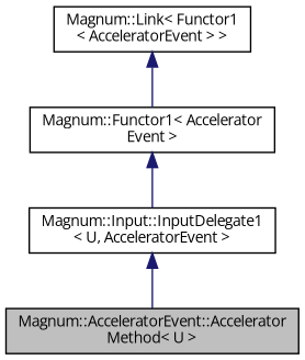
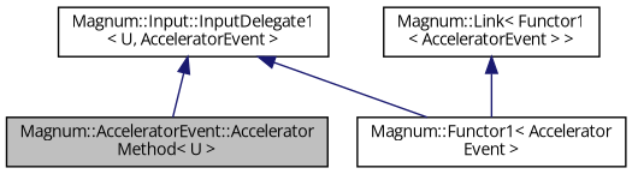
  digraph {
    fontname="Open Sans"
    node [color=black fillcolor=white fontname="Open Sans" fontsize=10 shape=record style=filled]
    edge [color=midnightblue dir=back fontname="Open Sans" fontsize=10 labelfontname=Helvetica labelfontsize=10 style=solid]
    n1 [fillcolor=grey75 fontcolor=black height=0.2 label="Magnum::AcceleratorEvent::Accelerator\lMethod\< U \>" width=0.4]
    n2 [height=0.2 label="Magnum::Input::InputDelegate1\l\< U, AcceleratorEvent \>" width=0.4]
    n3 [height=0.2 label="Magnum::Functor1\< Accelerator\lEvent \>" width=0.4]
    n4 [height=0.2 label="Magnum::Link\< Functor1\l\< AcceleratorEvent \> \>" width=0.4]
    n2 -> n1
-   n3 -> n2
+   n2 -> n3
    n4 -> n3
  }
